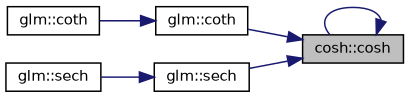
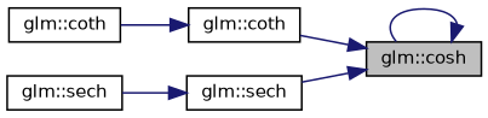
  digraph {
    rankdir=RL
    node [color=black fillcolor=white fontname=Helvetica fontsize=10 shape=record style=filled]
    edge [color=midnightblue dir=back fontname=Helvetica fontsize=10 labelfontname=Helvetica labelfontsize=10 style=solid]
-   n1 [fillcolor=grey75 fontcolor=black height=0.2 label="cosh::cosh" width=0.4]
+   n1 [fillcolor=grey75 fontcolor=black height=0.2 label="glm::cosh" width=0.4]
    n2 [height=0.2 label="glm::coth" width=0.4]
    n3 [height=0.2 label="glm::sech" width=0.4]
    n4 [height=0.2 label="glm::coth" width=0.4]
    n5 [height=0.2 label="glm::sech" width=0.4]
    n1 -> n1
    n1 -> n2
    n1 -> n3
    n2 -> n4
    n3 -> n5
  }
